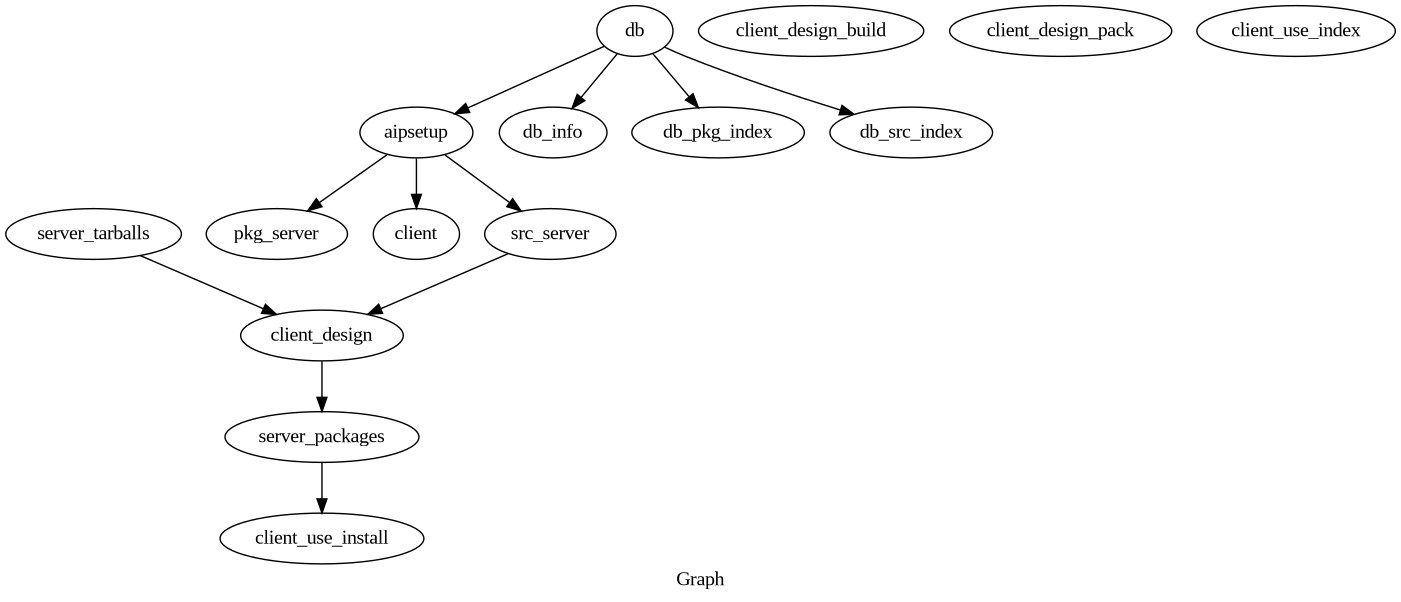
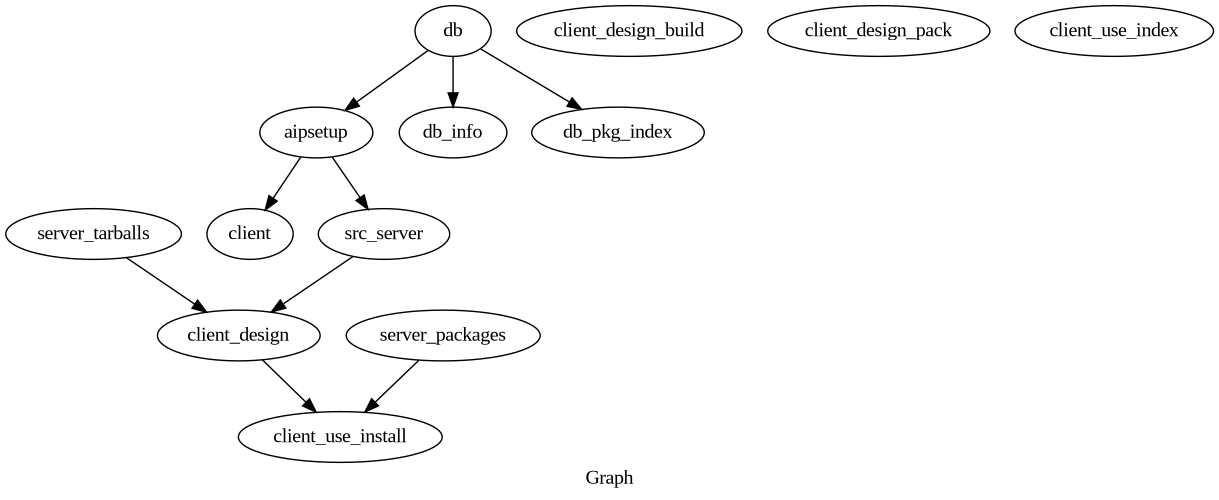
  digraph {
    fontname="Liberation Serif"
    label="Graph"
    node [fontname="Liberation Serif"]
    edge [fontname="Liberation Serif"]
    server_tarballs
    client_design
    server_packages
    client_use_install
    client_design_build
    client_design_pack
    n7 [label=client_use_index]
    aipsetup
-   pkg_server
    client
    src_server
    db
    db_info
    db_pkg_index
-   db_src_index
    subgraph sub_1 {
      bgcolor=gray
      label="Source Server"
      server_tarballs
      client_design
    }
    subgraph sub_2 {
      bgcolor=gray
      label="Package Server"
      server_packages
      client_use_install
    }
    subgraph sub_3 {
      bgcolor=gray
      label="Client functions"
      client_design
      server_packages
      subgraph sub_4 {
        bgcolor=gray
        label="Client functions"
        client_design_build
        client_design_pack
      }
      subgraph sub_5 {
        bgcolor=gray
        label="Client functions"
        client_use_install
        n7
      }
    }
    server_tarballs -> client_design
-   client_design -> server_packages
+   client_design -> client_use_install
    server_packages -> client_use_install
-   aipsetup -> pkg_server
    aipsetup -> client
    aipsetup -> src_server
    src_server -> client_design
    db -> aipsetup
    db -> db_info
    db -> db_pkg_index
-   db -> db_src_index
  }
